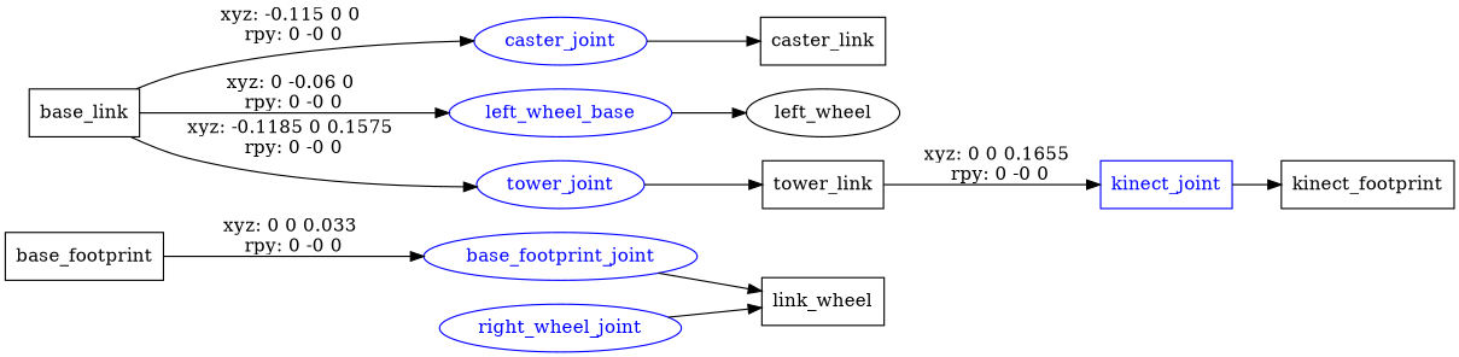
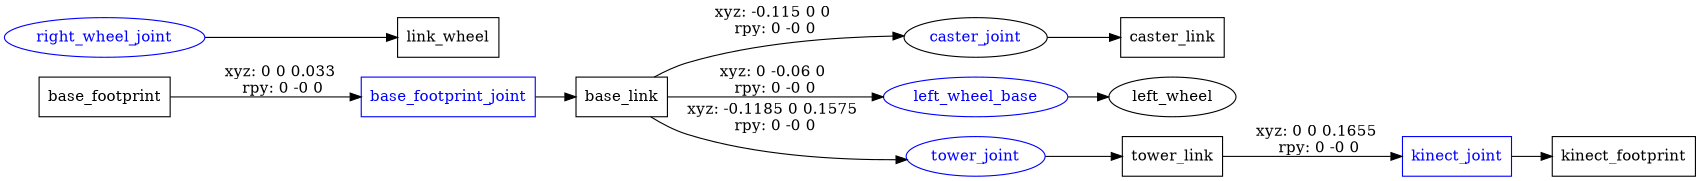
  digraph {
    rankdir=LR
    node [shape=box]
    n1 [label=base_footprint]
-   base_footprint_joint [color=blue fontcolor=blue shape=ellipse]
+   base_footprint_joint [color=blue fontcolor=blue]
    n3 [label=base_link]
-   caster_joint [color=blue fontcolor=blue shape=ellipse]
+   caster_joint [color=black fontcolor=blue shape=ellipse]
    n5 [color=blue fontcolor=blue label=left_wheel_base shape=ellipse]
    tower_joint [color=blue fontcolor=blue shape=ellipse]
    n7 [label=caster_link]
    n8 [label=left_wheel shape=ellipse]
    right_wheel_joint [color=blue fontcolor=blue shape=ellipse]
    n10 [label=link_wheel]
    n11 [label=tower_link]
    kinect_joint [color=blue fontcolor=blue]
    n13 [label=kinect_footprint]
    n1 -> base_footprint_joint [label="xyz: 0 0 0.033 \nrpy: 0 -0 0"]
-   base_footprint_joint -> n10
+   base_footprint_joint -> n3
    n3 -> caster_joint [label="xyz: -0.115 0 0 \nrpy: 0 -0 0"]
    n3 -> n5 [label="xyz: 0 -0.06 0 \nrpy: 0 -0 0"]
    n3 -> tower_joint [label="xyz: -0.1185 0 0.1575 \nrpy: 0 -0 0"]
    caster_joint -> n7
    n5 -> n8
    tower_joint -> n11
    right_wheel_joint -> n10
    n11 -> kinect_joint [label="xyz: 0 0 0.1655 \nrpy: 0 -0 0"]
    kinect_joint -> n13
  }
